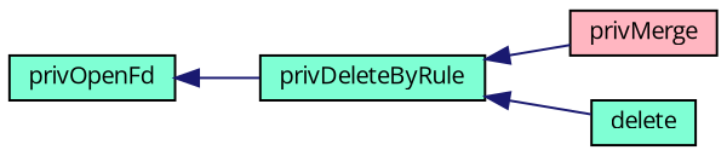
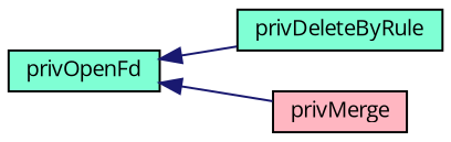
  digraph {
    fontname="Open Sans"
    rankdir=LR
    node [color=black fillcolor=aquamarine fontname="Open Sans" fontsize=10 shape=record style=filled]
    edge [color=midnightblue dir=back fontname="Open Sans" fontsize=10 labelfontname=Helvetica labelfontsize=10 style=solid]
    n1 [fontcolor=black height=0.2 label=privOpenFd width=0.4]
    n2 [height=0.2 label=privDeleteByRule width=0.4]
    n3 [fillcolor=lightpink height=0.2 label=privMerge width=0.4]
-   n4 [height=0.2 label=delete width=0.4]
    n1 -> n2
-   n2 -> n3
-   n2 -> n4
+   n1 -> n3
  }
